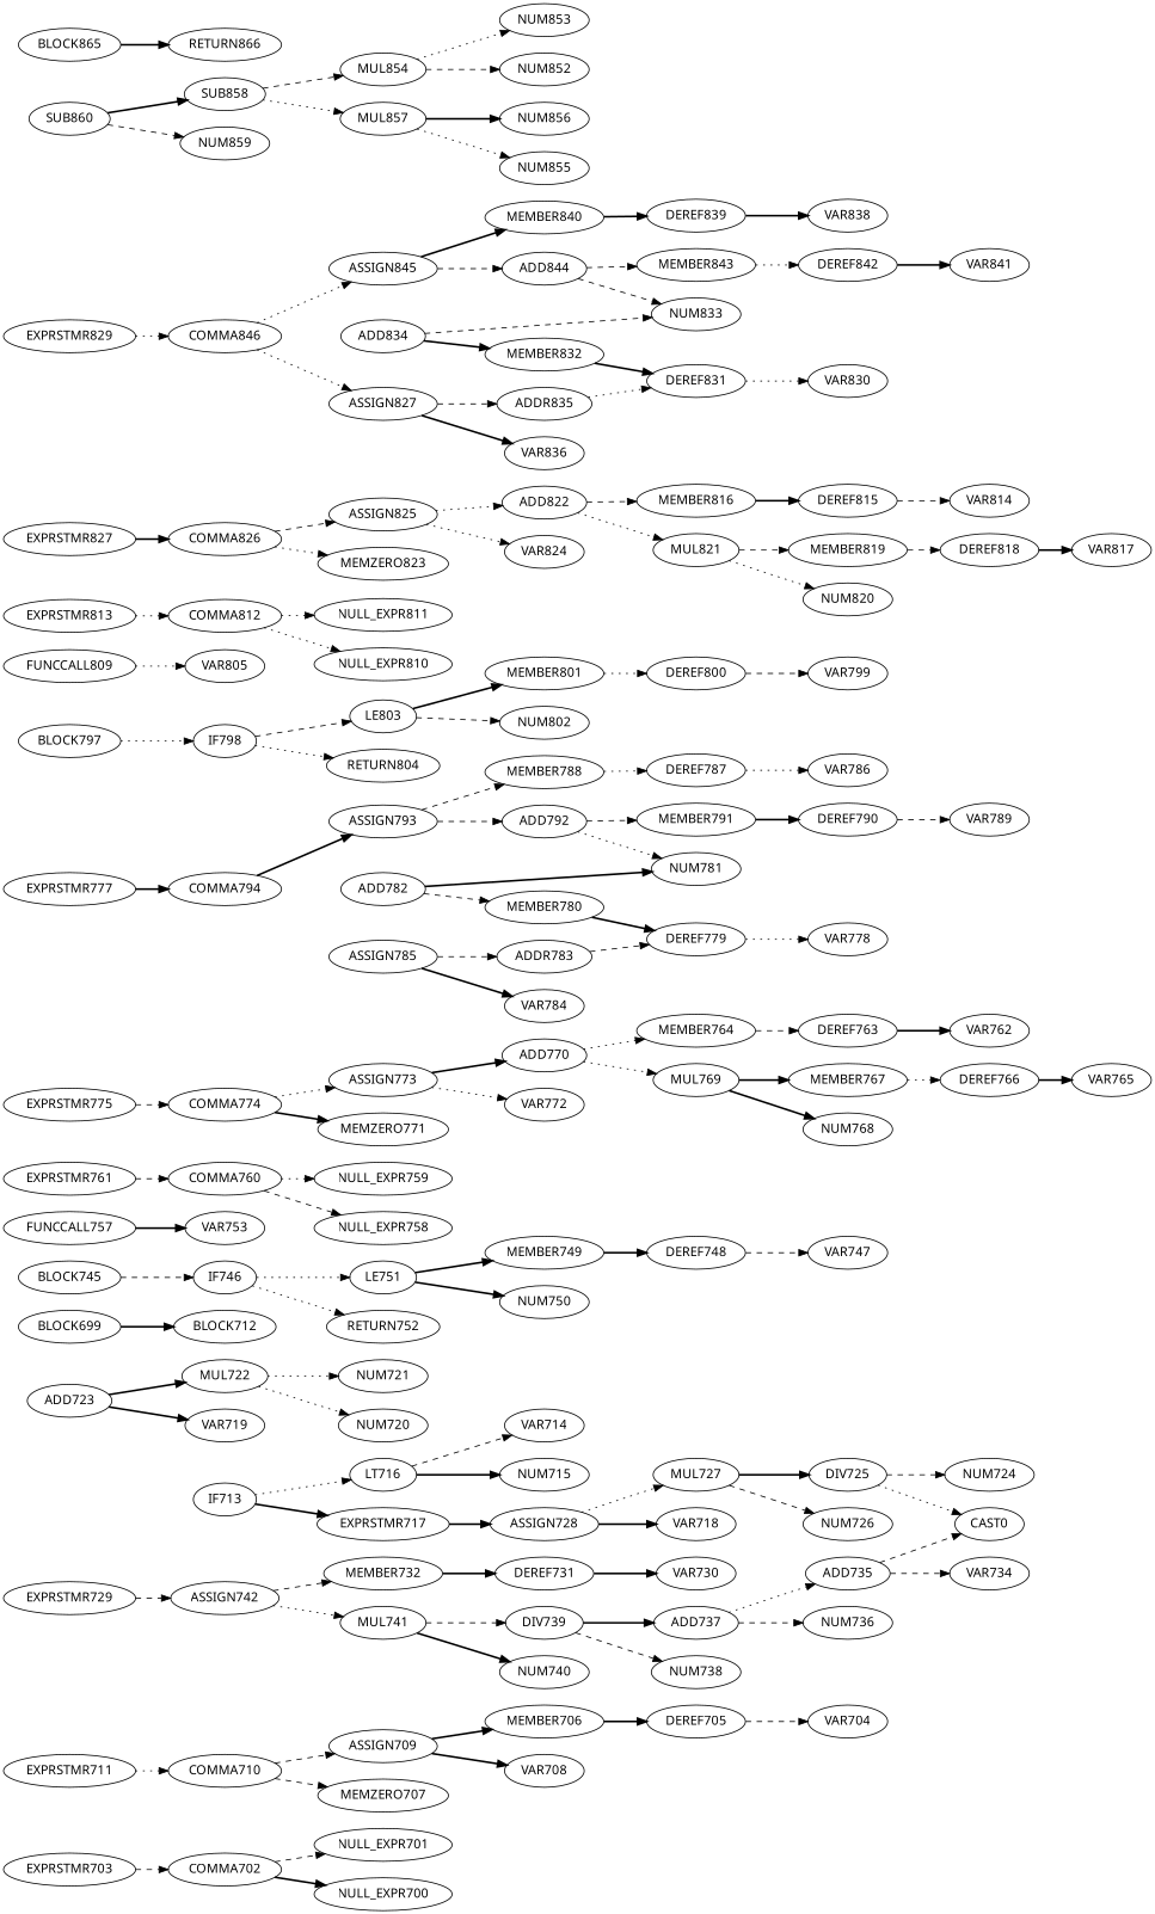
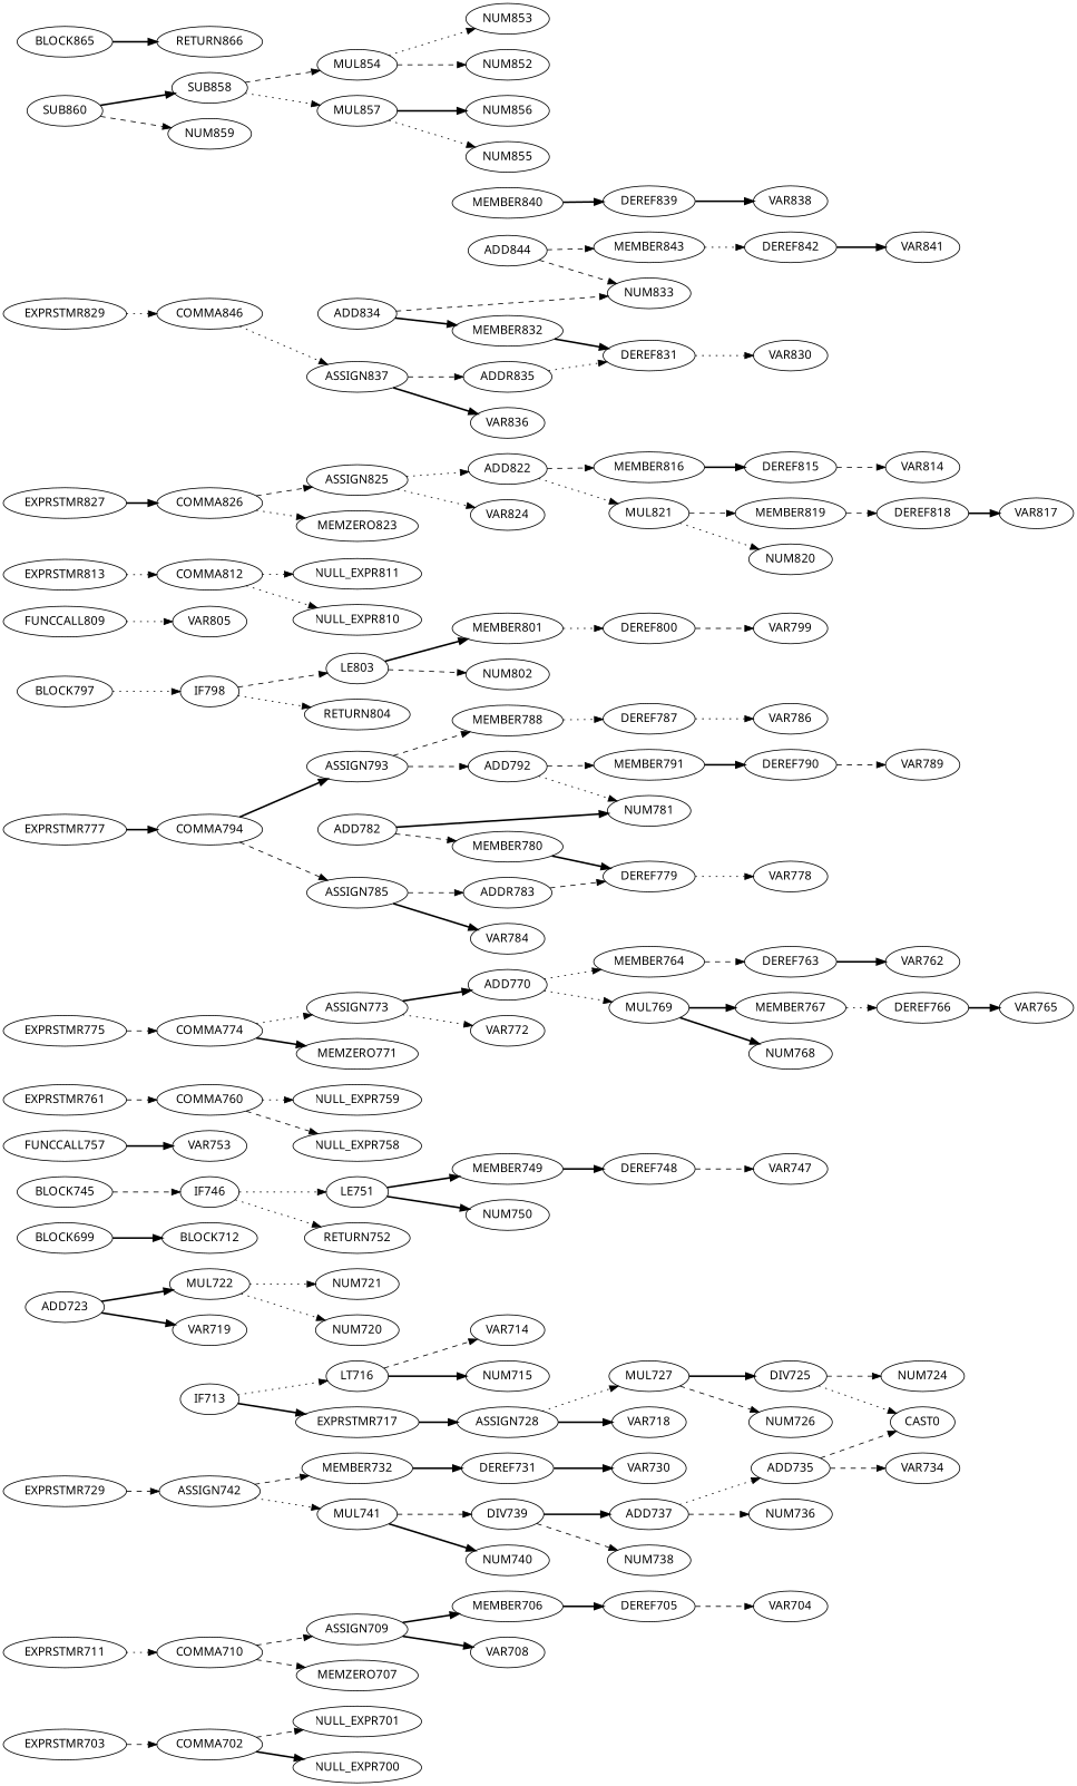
  digraph {
    fontname="Noto Sans"
    rankdir=LR
    node [fontname="Noto Sans"]
    edge [fontname="Noto Sans" style=bold]
    COMMA702
    NULL_EXPR701
    NULL_EXPR700
    EXPRSTMR703
    DEREF705
    VAR704
    MEMBER706
    ASSIGN709
    VAR708
    COMMA710
    MEMZERO707
    EXPRSTMR711
    LT716
    VAR714
    NUM715
    IF713
    EXPRSTMR717
    ASSIGN728
    MUL722
    NUM721
    NUM720
    ADD723
    VAR719
    DIV725
    NUM724
    CAST0
    MUL727
    NUM726
    VAR718
    DEREF731
    VAR730
    MEMBER732
    ADD735
    VAR734
    ADD737
    NUM736
    DIV739
    NUM738
    MUL741
    NUM740
    ASSIGN742
    EXPRSTMR729
    BLOCK699
    BLOCK712
    DEREF748
    VAR747
    MEMBER749
    LE751
    NUM750
    IF746
    RETURN752
    FUNCCALL757
    VAR753
    COMMA760
    NULL_EXPR759
    NULL_EXPR758
    EXPRSTMR761
    DEREF763
    VAR762
    MEMBER764
    DEREF766
    VAR765
    MEMBER767
    MUL769
    NUM768
    ADD770
    ASSIGN773
    VAR772
    COMMA774
    MEMZERO771
    EXPRSTMR775
    DEREF779
    VAR778
    MEMBER780
    ADD782
    NUM781
    ADDR783
    ASSIGN785
    VAR784
    DEREF787
    VAR786
    MEMBER788
    DEREF790
    VAR789
    MEMBER791
    ADD792
    ASSIGN793
    COMMA794
    EXPRSTMR777
    BLOCK745
    DEREF800
    VAR799
    MEMBER801
    LE803
    NUM802
    IF798
    RETURN804
    FUNCCALL809
    VAR805
    COMMA812
    NULL_EXPR811
    NULL_EXPR810
    EXPRSTMR813
    DEREF815
    VAR814
    MEMBER816
    DEREF818
    VAR817
    MEMBER819
    MUL821
    NUM820
    ADD822
    ASSIGN825
    VAR824
    COMMA826
    MEMZERO823
    EXPRSTMR827
    DEREF831
    VAR830
    MEMBER832
    ADD834
    NUM833
    ADDR835
-   ASSIGN837 [label=ASSIGN827]
+   ASSIGN837
    VAR836
    DEREF839
    VAR838
    MEMBER840
    DEREF842
    VAR841
    MEMBER843
    ADD844
-   ASSIGN845
    COMMA846
    EXPRSTMR829
    BLOCK797
    MUL854
    NUM853
    NUM852
    MUL857
    NUM856
    NUM855
    SUB858
    SUB860
    NUM859
    BLOCK865
    RETURN866
    COMMA702 -> NULL_EXPR701 [style=dashed]
    COMMA702 -> NULL_EXPR700
    EXPRSTMR703 -> COMMA702 [style=dashed]
    DEREF705 -> VAR704 [style=dashed]
    MEMBER706 -> DEREF705
    ASSIGN709 -> MEMBER706
    ASSIGN709 -> VAR708
    COMMA710 -> ASSIGN709 [style=dashed]
    COMMA710 -> MEMZERO707 [style=dashed]
    EXPRSTMR711 -> COMMA710 [style=dotted]
    LT716 -> VAR714 [style=dashed]
    LT716 -> NUM715
    IF713 -> LT716 [style=dotted]
    IF713 -> EXPRSTMR717
    EXPRSTMR717 -> ASSIGN728
    ASSIGN728 -> MUL727 [style=dotted]
    ASSIGN728 -> VAR718
    MUL722 -> NUM721 [style=dotted]
    MUL722 -> NUM720 [style=dotted]
    ADD723 -> MUL722
    ADD723 -> VAR719
    DIV725 -> NUM724 [style=dashed]
    DIV725 -> CAST0 [style=dotted]
    MUL727 -> DIV725
    MUL727 -> NUM726 [style=dashed]
    DEREF731 -> VAR730
    MEMBER732 -> DEREF731
    ADD735 -> CAST0 [style=dashed]
    ADD735 -> VAR734 [style=dashed]
    ADD737 -> ADD735 [style=dotted]
    ADD737 -> NUM736 [style=dashed]
    DIV739 -> ADD737
    DIV739 -> NUM738 [style=dashed]
    MUL741 -> DIV739 [style=dashed]
    MUL741 -> NUM740
    ASSIGN742 -> MEMBER732 [style=dashed]
    ASSIGN742 -> MUL741 [style=dotted]
    EXPRSTMR729 -> ASSIGN742 [style=dashed]
    BLOCK699 -> BLOCK712
    DEREF748 -> VAR747 [style=dashed]
    MEMBER749 -> DEREF748
    LE751 -> MEMBER749
    LE751 -> NUM750
    IF746 -> LE751 [style=dotted]
    IF746 -> RETURN752 [style=dotted]
    FUNCCALL757 -> VAR753
    COMMA760 -> NULL_EXPR759 [style=dotted]
    COMMA760 -> NULL_EXPR758 [style=dashed]
    EXPRSTMR761 -> COMMA760 [style=dashed]
    DEREF763 -> VAR762
    MEMBER764 -> DEREF763 [style=dashed]
    DEREF766 -> VAR765
    MEMBER767 -> DEREF766 [style=dotted]
    MUL769 -> MEMBER767
    MUL769 -> NUM768
    ADD770 -> MEMBER764 [style=dotted]
    ADD770 -> MUL769 [style=dotted]
    ASSIGN773 -> ADD770
    ASSIGN773 -> VAR772 [style=dotted]
    COMMA774 -> ASSIGN773 [style=dotted]
    COMMA774 -> MEMZERO771
    EXPRSTMR775 -> COMMA774 [style=dashed]
    DEREF779 -> VAR778 [style=dotted]
    MEMBER780 -> DEREF779
    ADD782 -> MEMBER780 [style=dashed]
    ADD782 -> NUM781
    ADDR783 -> DEREF779 [style=dashed]
    ASSIGN785 -> ADDR783 [style=dashed]
    ASSIGN785 -> VAR784
    DEREF787 -> VAR786 [style=dotted]
    MEMBER788 -> DEREF787 [style=dotted]
    DEREF790 -> VAR789 [style=dashed]
    MEMBER791 -> DEREF790
    ADD792 -> NUM781 [style=dotted]
    ADD792 -> MEMBER791 [style=dashed]
    ASSIGN793 -> MEMBER788 [style=dashed]
    ASSIGN793 -> ADD792 [style=dashed]
+   COMMA794 -> ASSIGN785 [style=dashed]
    COMMA794 -> ASSIGN793
    EXPRSTMR777 -> COMMA794
    BLOCK745 -> IF746 [style=dashed]
    DEREF800 -> VAR799 [style=dashed]
    MEMBER801 -> DEREF800 [style=dotted]
    LE803 -> MEMBER801
    LE803 -> NUM802 [style=dashed]
    IF798 -> LE803 [style=dashed]
    IF798 -> RETURN804 [style=dotted]
    FUNCCALL809 -> VAR805 [style=dotted]
    COMMA812 -> NULL_EXPR811 [style=dotted]
    COMMA812 -> NULL_EXPR810 [style=dotted]
    EXPRSTMR813 -> COMMA812 [style=dotted]
    DEREF815 -> VAR814 [style=dashed]
    MEMBER816 -> DEREF815
    DEREF818 -> VAR817
    MEMBER819 -> DEREF818 [style=dashed]
    MUL821 -> MEMBER819 [style=dashed]
    MUL821 -> NUM820 [style=dotted]
    ADD822 -> MEMBER816 [style=dashed]
    ADD822 -> MUL821 [style=dotted]
    ASSIGN825 -> ADD822 [style=dotted]
    ASSIGN825 -> VAR824 [style=dotted]
    COMMA826 -> ASSIGN825 [style=dashed]
    COMMA826 -> MEMZERO823 [style=dotted]
    EXPRSTMR827 -> COMMA826
    DEREF831 -> VAR830 [style=dotted]
    MEMBER832 -> DEREF831
    ADD834 -> MEMBER832
    ADD834 -> NUM833 [style=dashed]
    ADDR835 -> DEREF831 [style=dotted]
    ASSIGN837 -> ADDR835 [style=dashed]
    ASSIGN837 -> VAR836
    DEREF839 -> VAR838
    MEMBER840 -> DEREF839
    DEREF842 -> VAR841
    MEMBER843 -> DEREF842 [style=dotted]
    ADD844 -> NUM833 [style=dashed]
    ADD844 -> MEMBER843 [style=dashed]
-   ASSIGN845 -> MEMBER840
-   ASSIGN845 -> ADD844 [style=dashed]
    COMMA846 -> ASSIGN837 [style=dotted]
-   COMMA846 -> ASSIGN845 [style=dotted]
    EXPRSTMR829 -> COMMA846 [style=dotted]
    BLOCK797 -> IF798 [style=dotted]
    MUL854 -> NUM853 [style=dotted]
    MUL854 -> NUM852 [style=dashed]
    MUL857 -> NUM856
    MUL857 -> NUM855 [style=dotted]
    SUB858 -> MUL854 [style=dashed]
    SUB858 -> MUL857 [style=dotted]
    SUB860 -> SUB858
    SUB860 -> NUM859 [style=dashed]
    BLOCK865 -> RETURN866
  }
